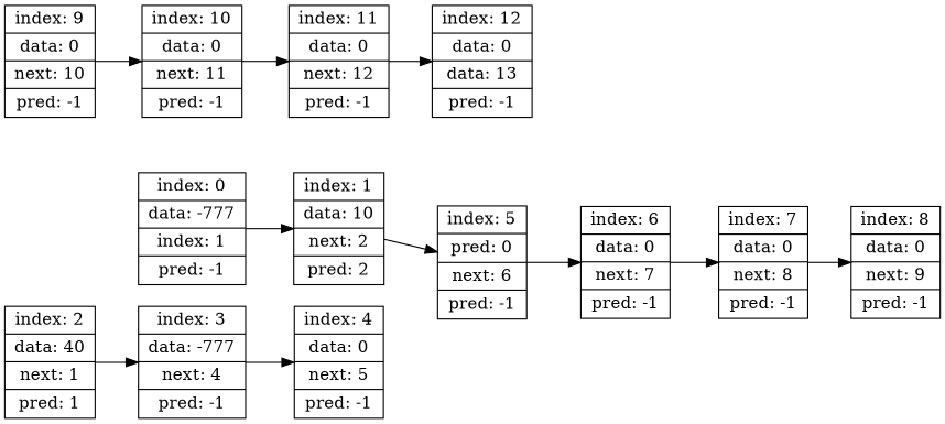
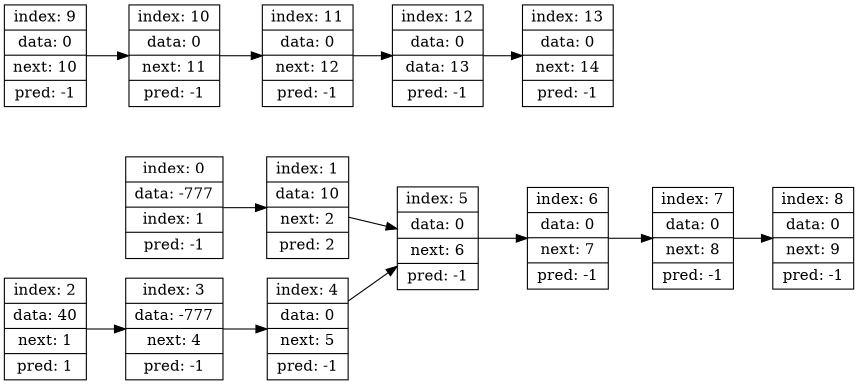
  digraph {
    rankdir=LR
    node [shape=record]
    n1 [label=" index: 0 | data: -777| index: 1| pred: -1"]
    n2 [label=" index: 1 | data: 10| next: 2| pred: 2"]
-   n3 [label=" index: 5 | pred: 0| next: 6| pred: -1"]
+   n3 [label=" index: 5 | data: 0| next: 6| pred: -1"]
    n4 [label=" index: 2 | data: 40| next: 1| pred: 1"]
    n5 [label=" index: 3 | data: -777| next: 4| pred: -1"]
    n6 [label=" index: 4 | data: 0| next: 5| pred: -1"]
    n7 [label=" index: 6 | data: 0| next: 7| pred: -1"]
    n8 [label=" index: 7 | data: 0| next: 8| pred: -1"]
    n9 [label=" index: 8 | data: 0| next: 9| pred: -1"]
    n10 [label=" index: 9 | data: 0| next: 10| pred: -1"]
    n11 [label=" index: 10 | data: 0| next: 11| pred: -1"]
    n12 [label=" index: 11 | data: 0| next: 12| pred: -1"]
    n13 [label=" index: 12 | data: 0| data: 13| pred: -1"]
+   n14 [label=" index: 13 | data: 0| next: 14| pred: -1"]
    n1 -> n2
    n2 -> n3
    n3 -> n7
    n4 -> n5
    n5 -> n6
+   n6 -> n3
    n7 -> n8
    n8 -> n9
    n10 -> n11
    n11 -> n12
    n12 -> n13
+   n13 -> n14
  }
